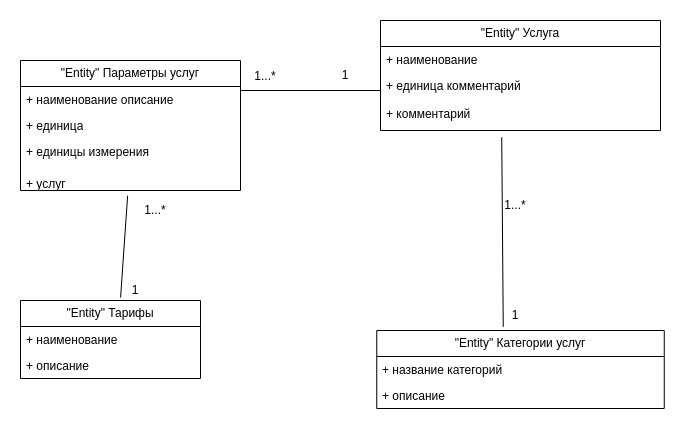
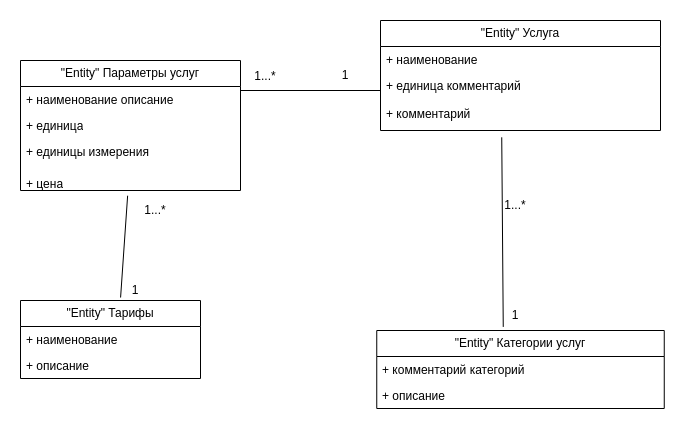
  <mxCell id="0" />
  <mxCell id="1" parent="0" />
  <mxCell id="2" value="&quot;Entity&quot; Услуга" style="swimlane;fontStyle=0;childLayout=stackLayout;horizontal=1;startSize=26;fillColor=none;horizontalStack=0;resizeParent=1;resizeParentMax=0;resizeLast=0;collapsible=1;marginBottom=0;whiteSpace=wrap;html=1;" parent="1" vertex="1"><mxGeometry x="380" y="20" width="280" height="110" as="geometry" /></mxCell>
  <mxCell id="3" value="+ наименование" style="text;strokeColor=none;fillColor=none;align=left;verticalAlign=top;spacingLeft=4;spacingRight=4;overflow=hidden;rotatable=0;points=[[0,0.5],[1,0.5]];portConstraint=eastwest;whiteSpace=wrap;html=1;" parent="2" vertex="1"><mxGeometry y="26" width="280" height="26" as="geometry" /></mxCell>
  <mxCell id="4" value="+ единица комментарий" style="text;strokeColor=none;fillColor=none;align=left;verticalAlign=top;spacingLeft=4;spacingRight=4;overflow=hidden;rotatable=0;points=[[0,0.5],[1,0.5]];portConstraint=eastwest;whiteSpace=wrap;html=1;" parent="2" vertex="1"><mxGeometry y="52" width="280" height="28" as="geometry" /></mxCell>
  <mxCell id="5" value="+ комментарий&lt;div&gt;&lt;br&gt;&lt;/div&gt;" style="text;strokeColor=none;fillColor=none;align=left;verticalAlign=top;spacingLeft=4;spacingRight=4;overflow=hidden;rotatable=0;points=[[0,0.5],[1,0.5]];portConstraint=eastwest;whiteSpace=wrap;html=1;" parent="2" vertex="1"><mxGeometry y="80" width="280" height="30" as="geometry" /></mxCell>
  <mxCell id="6" value="&quot;Entity&quot; Категории услуг" style="swimlane;fontStyle=0;childLayout=stackLayout;horizontal=1;startSize=26;fillColor=none;horizontalStack=0;resizeParent=1;resizeParentMax=0;resizeLast=0;collapsible=1;marginBottom=0;whiteSpace=wrap;html=1;" parent="1" vertex="1"><mxGeometry x="376.25" y="330" width="287.5" height="78" as="geometry" /></mxCell>
- <mxCell id="7" value="+ название категорий" style="text;strokeColor=none;fillColor=none;align=left;verticalAlign=top;spacingLeft=4;spacingRight=4;overflow=hidden;rotatable=0;points=[[0,0.5],[1,0.5]];portConstraint=eastwest;whiteSpace=wrap;html=1;" parent="6" vertex="1"><mxGeometry y="26" width="287.5" height="26" as="geometry" /></mxCell>
+ <mxCell id="7" value="+ комментарий категорий" style="text;strokeColor=none;fillColor=none;align=left;verticalAlign=top;spacingLeft=4;spacingRight=4;overflow=hidden;rotatable=0;points=[[0,0.5],[1,0.5]];portConstraint=eastwest;whiteSpace=wrap;html=1;" parent="6" vertex="1"><mxGeometry y="26" width="287.5" height="26" as="geometry" /></mxCell>
  <mxCell id="8" value="+ описание" style="text;strokeColor=none;fillColor=none;align=left;verticalAlign=top;spacingLeft=4;spacingRight=4;overflow=hidden;rotatable=0;points=[[0,0.5],[1,0.5]];portConstraint=eastwest;whiteSpace=wrap;html=1;" parent="6" vertex="1"><mxGeometry y="52" width="287.5" height="26" as="geometry" /></mxCell>
  <mxCell id="9" value="" style="endArrow=none;html=1;rounded=0;entryX=0.433;entryY=1.227;entryDx=0;entryDy=0;entryPerimeter=0;exitX=0.44;exitY=-0.046;exitDx=0;exitDy=0;exitPerimeter=0;" parent="1" source="6" target="5" edge="1"><mxGeometry width="50" height="50" relative="1" as="geometry"><mxPoint x="490" y="280" as="sourcePoint" /><mxPoint x="540" y="230" as="targetPoint" /></mxGeometry></mxCell>
  <mxCell id="10" value="1" style="text;html=1;align=center;verticalAlign=middle;whiteSpace=wrap;rounded=0;" parent="1" vertex="1"><mxGeometry x="485" y="300" width="60" height="30" as="geometry" /></mxCell>
  <mxCell id="11" value="1...*" style="text;html=1;align=center;verticalAlign=middle;whiteSpace=wrap;rounded=0;" parent="1" vertex="1"><mxGeometry x="485" y="190" width="60" height="30" as="geometry" /></mxCell>
  <mxCell id="12" value="&quot;Entity&quot; Тарифы" style="swimlane;fontStyle=0;childLayout=stackLayout;horizontal=1;startSize=26;fillColor=none;horizontalStack=0;resizeParent=1;resizeParentMax=0;resizeLast=0;collapsible=1;marginBottom=0;whiteSpace=wrap;html=1;" parent="1" vertex="1"><mxGeometry x="20" y="300" width="180" height="78" as="geometry"><mxRectangle x="-40" y="344" width="90" height="30" as="alternateBounds" /></mxGeometry></mxCell>
  <mxCell id="13" value="+ наименование" style="text;strokeColor=none;fillColor=none;align=left;verticalAlign=top;spacingLeft=4;spacingRight=4;overflow=hidden;rotatable=0;points=[[0,0.5],[1,0.5]];portConstraint=eastwest;whiteSpace=wrap;html=1;" parent="12" vertex="1"><mxGeometry y="26" width="180" height="26" as="geometry" /></mxCell>
  <mxCell id="14" value="+ описание" style="text;strokeColor=none;fillColor=none;align=left;verticalAlign=top;spacingLeft=4;spacingRight=4;overflow=hidden;rotatable=0;points=[[0,0.5],[1,0.5]];portConstraint=eastwest;whiteSpace=wrap;html=1;" parent="12" vertex="1"><mxGeometry y="52" width="180" height="26" as="geometry" /></mxCell>
  <mxCell id="15" value="&quot;Entity&quot; Параметры услуг" style="swimlane;fontStyle=0;childLayout=stackLayout;horizontal=1;startSize=26;fillColor=none;horizontalStack=0;resizeParent=1;resizeParentMax=0;resizeLast=0;collapsible=1;marginBottom=0;whiteSpace=wrap;html=1;" parent="1" vertex="1"><mxGeometry x="20" y="60" width="220" height="130" as="geometry" /></mxCell>
  <mxCell id="16" value="+ наименование описание" style="text;strokeColor=none;fillColor=none;align=left;verticalAlign=top;spacingLeft=4;spacingRight=4;overflow=hidden;rotatable=0;points=[[0,0.5],[1,0.5]];portConstraint=eastwest;whiteSpace=wrap;html=1;" parent="15" vertex="1"><mxGeometry y="26" width="220" height="26" as="geometry" /></mxCell>
  <mxCell id="17" value="+ единица" style="text;strokeColor=none;fillColor=none;align=left;verticalAlign=top;spacingLeft=4;spacingRight=4;overflow=hidden;rotatable=0;points=[[0,0.5],[1,0.5]];portConstraint=eastwest;whiteSpace=wrap;html=1;" parent="15" vertex="1"><mxGeometry y="52" width="220" height="26" as="geometry" /></mxCell>
  <mxCell id="18" value="+ единицы измерения" style="text;strokeColor=none;fillColor=none;align=left;verticalAlign=top;spacingLeft=4;spacingRight=4;overflow=hidden;rotatable=0;points=[[0,0.5],[1,0.5]];portConstraint=eastwest;whiteSpace=wrap;html=1;" parent="15" vertex="1"><mxGeometry y="78" width="220" height="32" as="geometry" /></mxCell>
- <mxCell id="19" value="+ услуг" style="text;strokeColor=none;fillColor=none;align=left;verticalAlign=top;spacingLeft=4;spacingRight=4;overflow=hidden;rotatable=0;points=[[0,0.5],[1,0.5]];portConstraint=eastwest;whiteSpace=wrap;html=1;" parent="15" vertex="1"><mxGeometry y="110" width="220" height="20" as="geometry" /></mxCell>
+ <mxCell id="19" value="+ цена" style="text;strokeColor=none;fillColor=none;align=left;verticalAlign=top;spacingLeft=4;spacingRight=4;overflow=hidden;rotatable=0;points=[[0,0.5],[1,0.5]];portConstraint=eastwest;whiteSpace=wrap;html=1;" parent="15" vertex="1"><mxGeometry y="110" width="220" height="20" as="geometry" /></mxCell>
  <mxCell id="20" value="" style="line;strokeWidth=1;fillColor=none;align=left;verticalAlign=middle;spacingTop=-1;spacingLeft=3;spacingRight=3;rotatable=0;labelPosition=right;points=[];portConstraint=eastwest;strokeColor=inherit;" parent="1" vertex="1"><mxGeometry x="240" y="86" width="140" height="8" as="geometry" /></mxCell>
  <mxCell id="21" value="" style="endArrow=none;html=1;rounded=0;entryX=0.487;entryY=1.26;entryDx=0;entryDy=0;entryPerimeter=0;exitX=0.556;exitY=-0.038;exitDx=0;exitDy=0;exitPerimeter=0;" parent="1" source="12" target="19" edge="1"><mxGeometry width="50" height="50" relative="1" as="geometry"><mxPoint x="220" y="300" as="sourcePoint" /><mxPoint x="270" y="250" as="targetPoint" /></mxGeometry></mxCell>
  <mxCell id="22" value="1" style="text;html=1;align=center;verticalAlign=middle;whiteSpace=wrap;rounded=0;" parent="1" vertex="1"><mxGeometry x="320" y="65" width="50" height="20" as="geometry" /></mxCell>
  <mxCell id="23" value="1...*" style="text;html=1;align=center;verticalAlign=middle;whiteSpace=wrap;rounded=0;" parent="1" vertex="1"><mxGeometry x="240" y="66" width="50" height="20" as="geometry" /></mxCell>
  <mxCell id="24" value="1...*" style="text;html=1;align=center;verticalAlign=middle;whiteSpace=wrap;rounded=0;" parent="1" vertex="1"><mxGeometry x="130" y="200" width="50" height="20" as="geometry" /></mxCell>
  <mxCell id="25" value="1" style="text;html=1;align=center;verticalAlign=middle;whiteSpace=wrap;rounded=0;" parent="1" vertex="1"><mxGeometry x="110" y="280" width="50" height="20" as="geometry" /></mxCell>
